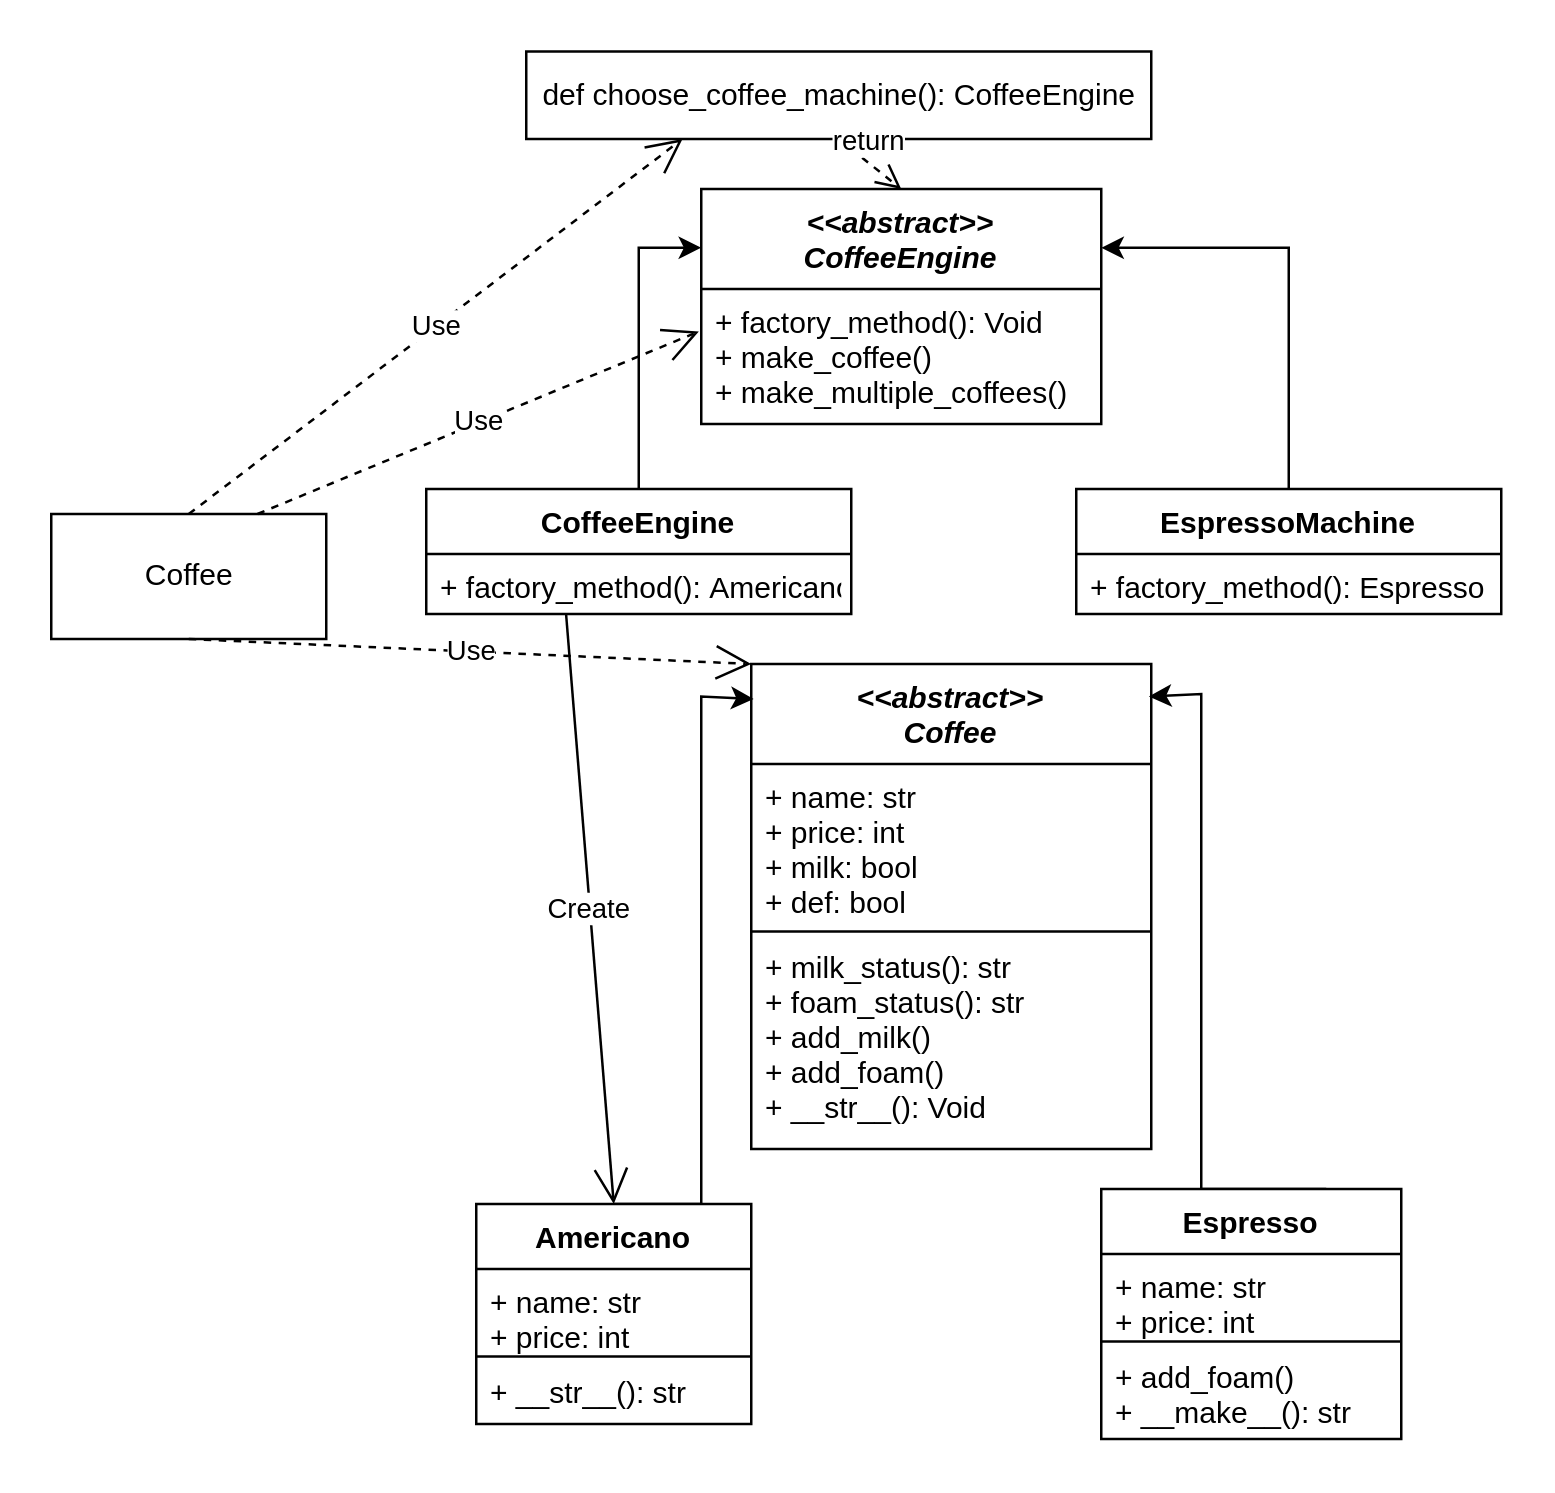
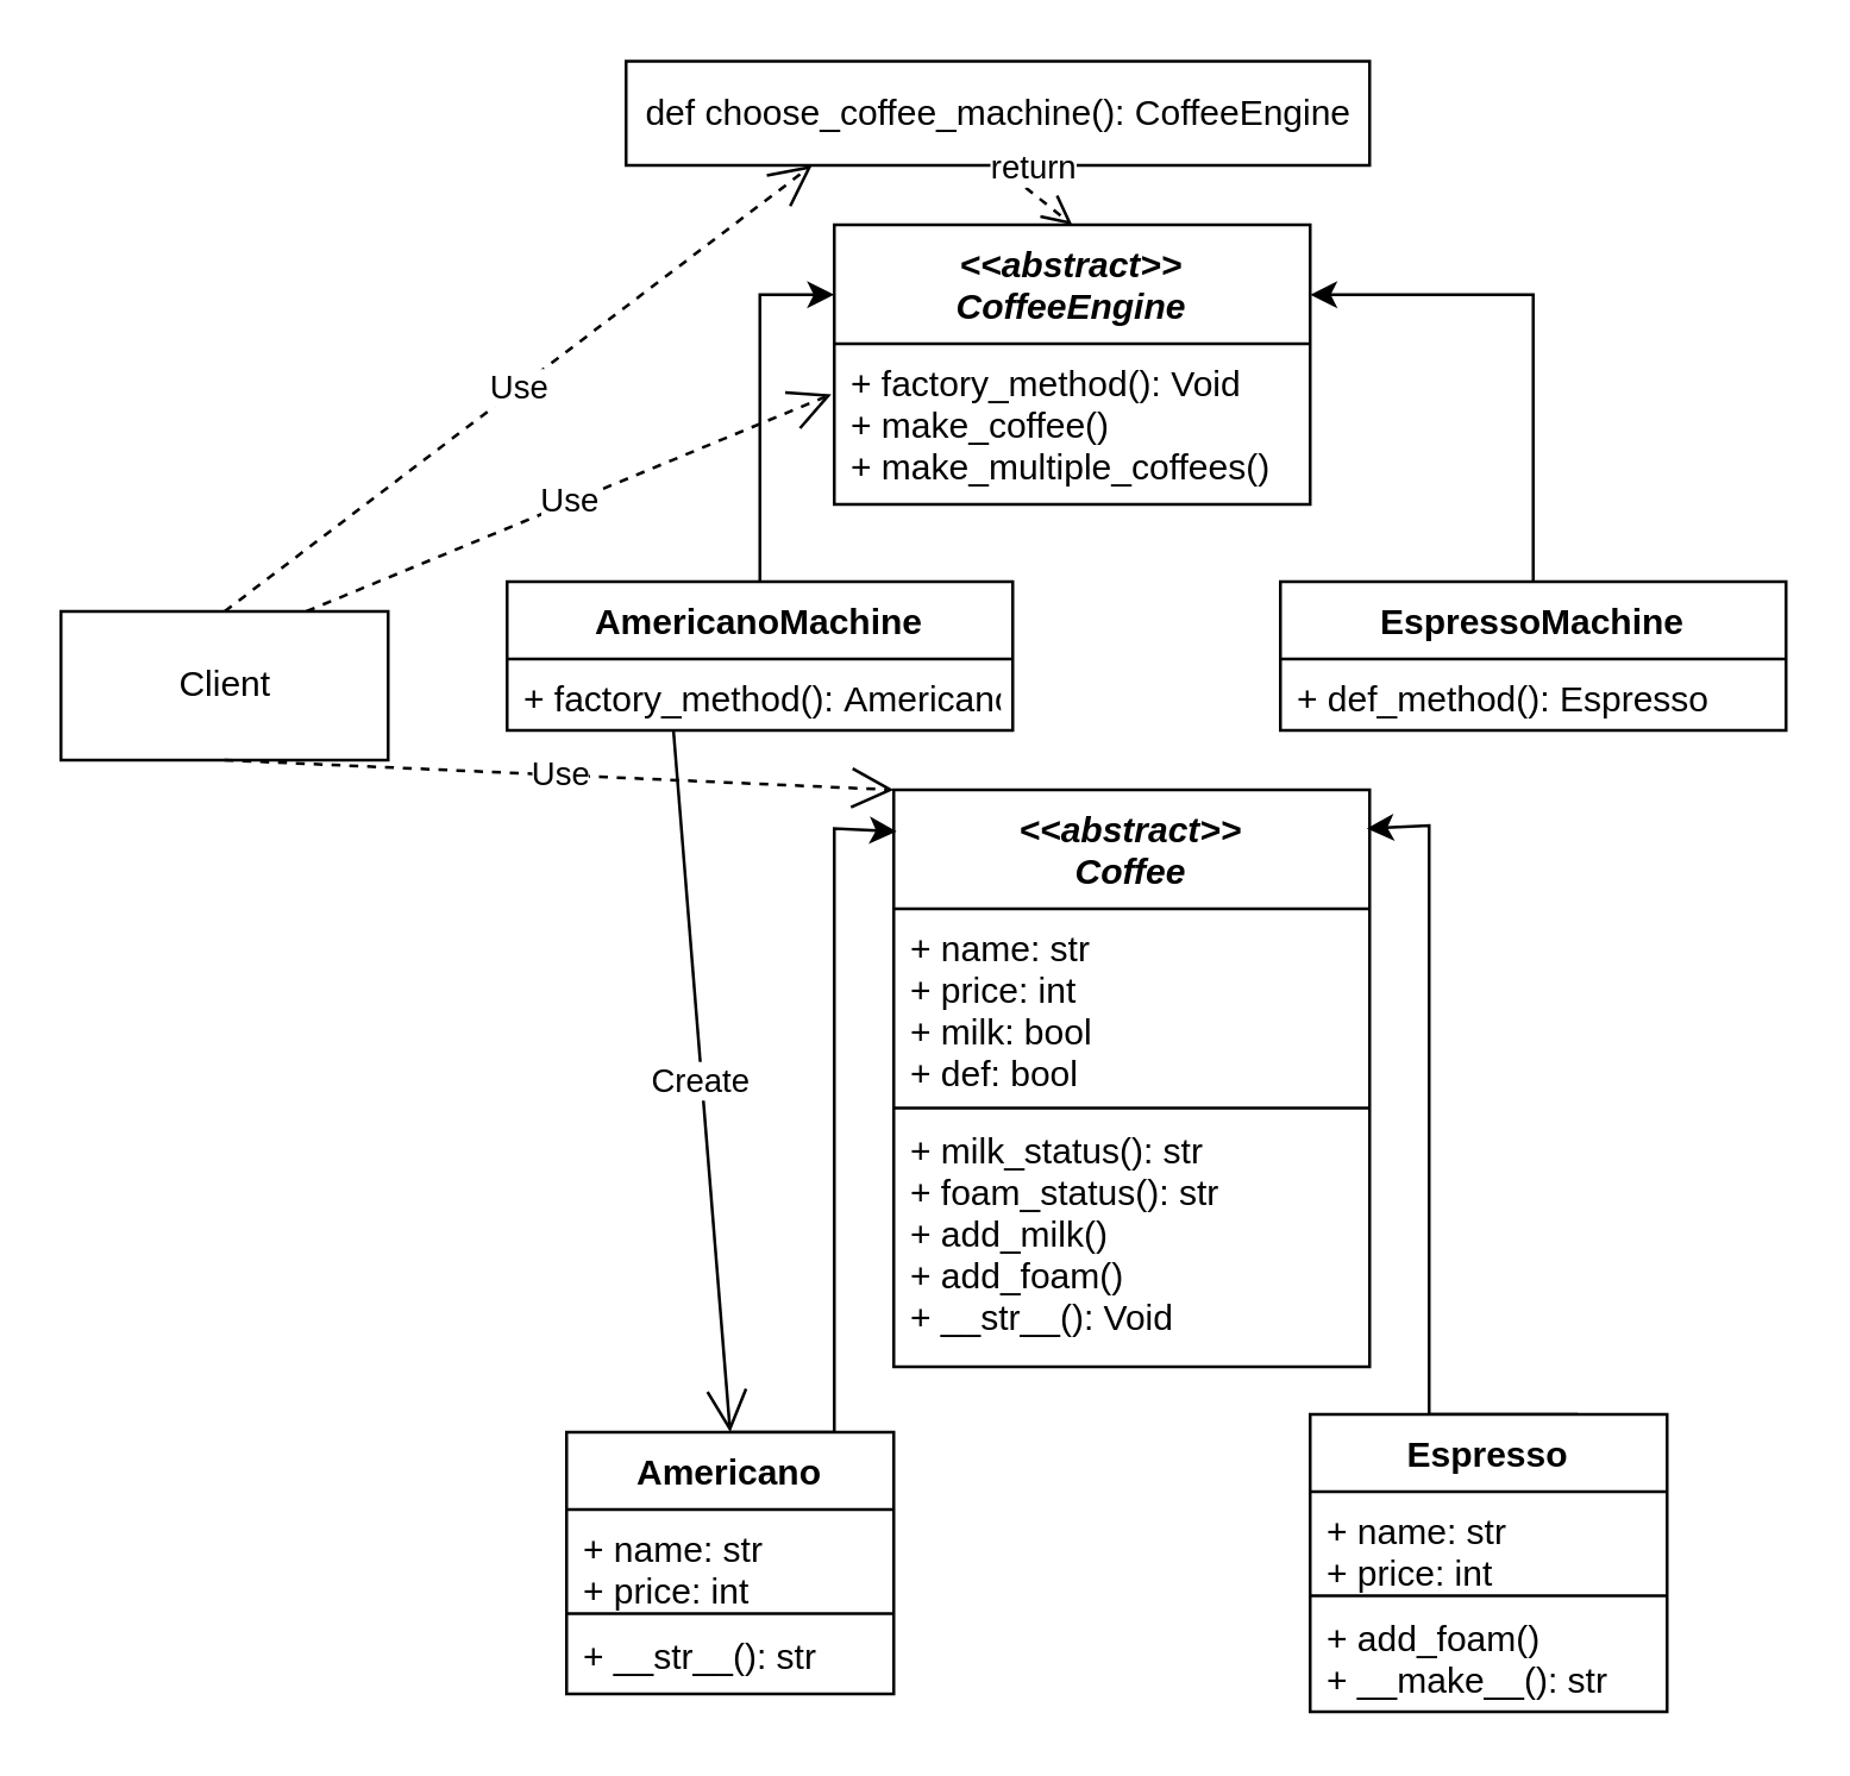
  <mxCell id="0" />
  <mxCell id="1" parent="0" />
  <mxCell id="2" value="&lt;&lt;abstract&gt;&gt;&#10;Coffee" style="swimlane;fontStyle=3;align=center;verticalAlign=top;childLayout=stackLayout;horizontal=1;startSize=40;horizontalStack=0;resizeParent=1;resizeParentMax=0;resizeLast=0;collapsible=1;marginBottom=0;" vertex="1" parent="1"><mxGeometry x="300" y="265" width="160" height="194" as="geometry" /></mxCell>
  <mxCell id="3" value="+ name: str&#10;+ price: int&#10;+ milk: bool&#10;+ def: bool" style="text;strokeColor=none;fillColor=none;align=left;verticalAlign=top;spacingLeft=4;spacingRight=4;overflow=hidden;rotatable=0;points=[[0,0.5],[1,0.5]];portConstraint=eastwest;" vertex="1" parent="2"><mxGeometry y="40" width="160" height="66" as="geometry" /></mxCell>
  <mxCell id="4" value="" style="line;strokeWidth=1;fillColor=none;align=left;verticalAlign=middle;spacingTop=-1;spacingLeft=3;spacingRight=3;rotatable=0;labelPosition=right;points=[];portConstraint=eastwest;" vertex="1" parent="2"><mxGeometry y="106" width="160" height="2" as="geometry" /></mxCell>
  <mxCell id="5" value="+ milk_status(): str&#10;+ foam_status(): str&#10;+ add_milk()&#10;+ add_foam()&#10;+ __str__(): Void" style="text;strokeColor=none;fillColor=none;align=left;verticalAlign=top;spacingLeft=4;spacingRight=4;overflow=hidden;rotatable=0;points=[[0,0.5],[1,0.5]];portConstraint=eastwest;" vertex="1" parent="2"><mxGeometry y="108" width="160" height="86" as="geometry" /></mxCell>
  <mxCell id="6" style="edgeStyle=orthogonalEdgeStyle;rounded=0;orthogonalLoop=1;jettySize=auto;html=1;exitX=0.5;exitY=0;exitDx=0;exitDy=0;entryX=0.006;entryY=0.072;entryDx=0;entryDy=0;entryPerimeter=0;" edge="1" parent="1" source="7" target="2"><mxGeometry relative="1" as="geometry"><Array as="points"><mxPoint x="280" y="481" /><mxPoint x="280" y="278" /></Array></mxGeometry></mxCell>
  <mxCell id="7" value="Americano" style="swimlane;fontStyle=1;align=center;verticalAlign=top;childLayout=stackLayout;horizontal=1;startSize=26;horizontalStack=0;resizeParent=1;resizeParentMax=0;resizeLast=0;collapsible=1;marginBottom=0;" vertex="1" parent="1"><mxGeometry x="190" y="481" width="110" height="88" as="geometry" /></mxCell>
  <mxCell id="8" value="+ name: str&#10;+ price: int" style="text;strokeColor=none;fillColor=none;align=left;verticalAlign=top;spacingLeft=4;spacingRight=4;overflow=hidden;rotatable=0;points=[[0,0.5],[1,0.5]];portConstraint=eastwest;" vertex="1" parent="7"><mxGeometry y="26" width="110" height="34" as="geometry" /></mxCell>
  <mxCell id="9" value="" style="line;strokeWidth=1;fillColor=none;align=left;verticalAlign=middle;spacingTop=-1;spacingLeft=3;spacingRight=3;rotatable=0;labelPosition=right;points=[];portConstraint=eastwest;" vertex="1" parent="7"><mxGeometry y="60" width="110" height="2" as="geometry" /></mxCell>
  <mxCell id="10" value="+ __str__(): str" style="text;strokeColor=none;fillColor=none;align=left;verticalAlign=top;spacingLeft=4;spacingRight=4;overflow=hidden;rotatable=0;points=[[0,0.5],[1,0.5]];portConstraint=eastwest;" vertex="1" parent="7"><mxGeometry y="62" width="110" height="26" as="geometry" /></mxCell>
  <mxCell id="11" style="edgeStyle=orthogonalEdgeStyle;rounded=0;orthogonalLoop=1;jettySize=auto;html=1;exitX=0.75;exitY=0;exitDx=0;exitDy=0;entryX=0.994;entryY=0.067;entryDx=0;entryDy=0;entryPerimeter=0;" edge="1" parent="1" source="12" target="2"><mxGeometry relative="1" as="geometry"><Array as="points"><mxPoint x="480" y="475" /><mxPoint x="480" y="277" /></Array></mxGeometry></mxCell>
  <mxCell id="12" value="Espresso" style="swimlane;fontStyle=1;align=center;verticalAlign=top;childLayout=stackLayout;horizontal=1;startSize=26;horizontalStack=0;resizeParent=1;resizeParentMax=0;resizeLast=0;collapsible=1;marginBottom=0;" vertex="1" parent="1"><mxGeometry x="440" y="475" width="120" height="100" as="geometry" /></mxCell>
  <mxCell id="13" value="+ name: str&#10;+ price: int" style="text;strokeColor=none;fillColor=none;align=left;verticalAlign=top;spacingLeft=4;spacingRight=4;overflow=hidden;rotatable=0;points=[[0,0.5],[1,0.5]];portConstraint=eastwest;" vertex="1" parent="12"><mxGeometry y="26" width="120" height="34" as="geometry" /></mxCell>
  <mxCell id="14" value="" style="line;strokeWidth=1;fillColor=none;align=left;verticalAlign=middle;spacingTop=-1;spacingLeft=3;spacingRight=3;rotatable=0;labelPosition=right;points=[];portConstraint=eastwest;" vertex="1" parent="12"><mxGeometry y="60" width="120" height="2" as="geometry" /></mxCell>
  <mxCell id="15" value="+ add_foam()&#10;+ __make__(): str" style="text;strokeColor=none;fillColor=none;align=left;verticalAlign=top;spacingLeft=4;spacingRight=4;overflow=hidden;rotatable=0;points=[[0,0.5],[1,0.5]];portConstraint=eastwest;" vertex="1" parent="12"><mxGeometry y="62" width="120" height="38" as="geometry" /></mxCell>
  <mxCell id="16" value="&lt;&lt;abstract&gt;&gt;&#10;CoffeeEngine" style="swimlane;fontStyle=3;align=center;verticalAlign=top;childLayout=stackLayout;horizontal=1;startSize=40;horizontalStack=0;resizeParent=1;resizeParentMax=0;resizeLast=0;collapsible=1;marginBottom=0;" vertex="1" parent="1"><mxGeometry x="280" y="75" width="160" height="94" as="geometry" /></mxCell>
  <mxCell id="17" value="+ factory_method(): Void&#10;+ make_coffee()&#10;+ make_multiple_coffees()&#10;" style="text;strokeColor=none;fillColor=none;align=left;verticalAlign=top;spacingLeft=4;spacingRight=4;overflow=hidden;rotatable=0;points=[[0,0.5],[1,0.5]];portConstraint=eastwest;" vertex="1" parent="16"><mxGeometry y="40" width="160" height="54" as="geometry" /></mxCell>
  <mxCell id="18" style="edgeStyle=orthogonalEdgeStyle;rounded=0;orthogonalLoop=1;jettySize=auto;html=1;exitX=0.5;exitY=0;exitDx=0;exitDy=0;entryX=0;entryY=0.25;entryDx=0;entryDy=0;" edge="1" parent="1" source="19" target="16"><mxGeometry relative="1" as="geometry" /></mxCell>
- <mxCell id="19" value="CoffeeEngine" style="swimlane;fontStyle=1;align=center;verticalAlign=top;childLayout=stackLayout;horizontal=1;startSize=26;horizontalStack=0;resizeParent=1;resizeParentMax=0;resizeLast=0;collapsible=1;marginBottom=0;" vertex="1" parent="1"><mxGeometry x="170" y="195" width="170" height="50" as="geometry" /></mxCell>
+ <mxCell id="19" value="AmericanoMachine" style="swimlane;fontStyle=1;align=center;verticalAlign=top;childLayout=stackLayout;horizontal=1;startSize=26;horizontalStack=0;resizeParent=1;resizeParentMax=0;resizeLast=0;collapsible=1;marginBottom=0;" vertex="1" parent="1"><mxGeometry x="170" y="195" width="170" height="50" as="geometry" /></mxCell>
  <mxCell id="20" value="+ factory_method(): Americano&#10;" style="text;strokeColor=none;fillColor=none;align=left;verticalAlign=top;spacingLeft=4;spacingRight=4;overflow=hidden;rotatable=0;points=[[0,0.5],[1,0.5]];portConstraint=eastwest;" vertex="1" parent="19"><mxGeometry y="26" width="170" height="24" as="geometry" /></mxCell>
  <mxCell id="21" style="edgeStyle=orthogonalEdgeStyle;rounded=0;orthogonalLoop=1;jettySize=auto;html=1;exitX=0.5;exitY=0;exitDx=0;exitDy=0;entryX=1;entryY=0.25;entryDx=0;entryDy=0;" edge="1" parent="1" source="22" target="16"><mxGeometry relative="1" as="geometry" /></mxCell>
  <mxCell id="22" value="EspressoMachine" style="swimlane;fontStyle=1;align=center;verticalAlign=top;childLayout=stackLayout;horizontal=1;startSize=26;horizontalStack=0;resizeParent=1;resizeParentMax=0;resizeLast=0;collapsible=1;marginBottom=0;" vertex="1" parent="1"><mxGeometry x="430" y="195" width="170" height="50" as="geometry" /></mxCell>
- <mxCell id="23" value="+ factory_method(): Espresso&#10;" style="text;strokeColor=none;fillColor=none;align=left;verticalAlign=top;spacingLeft=4;spacingRight=4;overflow=hidden;rotatable=0;points=[[0,0.5],[1,0.5]];portConstraint=eastwest;" vertex="1" parent="22"><mxGeometry y="26" width="170" height="24" as="geometry" /></mxCell>
+ <mxCell id="23" value="+ def_method(): Espresso&#10;" style="text;strokeColor=none;fillColor=none;align=left;verticalAlign=top;spacingLeft=4;spacingRight=4;overflow=hidden;rotatable=0;points=[[0,0.5],[1,0.5]];portConstraint=eastwest;" vertex="1" parent="22"><mxGeometry y="26" width="170" height="24" as="geometry" /></mxCell>
  <mxCell id="24" value="def choose_coffee_machine(): CoffeeEngine" style="html=1;" vertex="1" parent="1"><mxGeometry x="210" y="20" width="250" height="35" as="geometry" /></mxCell>
  <mxCell id="25" value="Create" style="endArrow=open;endSize=12;dashed=0;html=1;exitX=0.329;exitY=1;exitDx=0;exitDy=0;exitPerimeter=0;entryX=0.5;entryY=0;entryDx=0;entryDy=0;" edge="1" parent="1" source="20" target="7"><mxGeometry width="160" relative="1" as="geometry"><mxPoint x="110" y="325" as="sourcePoint" /><mxPoint x="270" y="325" as="targetPoint" /></mxGeometry></mxCell>
  <mxCell id="26" value="return" style="html=1;verticalAlign=bottom;endArrow=open;dashed=1;endSize=8;exitX=0.5;exitY=1;exitDx=0;exitDy=0;entryX=0.5;entryY=0;entryDx=0;entryDy=0;" edge="1" parent="1" source="24" target="16"><mxGeometry relative="1" as="geometry"><mxPoint x="440" y="235" as="sourcePoint" /><mxPoint x="360" y="235" as="targetPoint" /></mxGeometry></mxCell>
- <mxCell id="27" value="Coffee" style="html=1;" vertex="1" parent="1"><mxGeometry x="20" y="205" width="110" height="50" as="geometry" /></mxCell>
+ <mxCell id="27" value="Client" style="html=1;" vertex="1" parent="1"><mxGeometry x="20" y="205" width="110" height="50" as="geometry" /></mxCell>
  <mxCell id="28" value="Use" style="endArrow=open;endSize=12;dashed=1;html=1;exitX=0.5;exitY=0;exitDx=0;exitDy=0;entryX=0.25;entryY=1;entryDx=0;entryDy=0;" edge="1" parent="1" source="27" target="24"><mxGeometry width="160" relative="1" as="geometry"><mxPoint x="60" y="165" as="sourcePoint" /><mxPoint x="220" y="165" as="targetPoint" /></mxGeometry></mxCell>
  <mxCell id="29" value="Use" style="endArrow=open;endSize=12;dashed=1;html=1;exitX=0.5;exitY=0;exitDx=0;exitDy=0;entryX=-0.006;entryY=0.315;entryDx=0;entryDy=0;entryPerimeter=0;" edge="1" parent="1" target="17"><mxGeometry width="160" relative="1" as="geometry"><mxPoint x="102.5" y="205" as="sourcePoint" /><mxPoint x="300" y="20" as="targetPoint" /></mxGeometry></mxCell>
  <mxCell id="30" value="Use" style="endArrow=open;endSize=12;dashed=1;html=1;exitX=0.5;exitY=1;exitDx=0;exitDy=0;entryX=0;entryY=0;entryDx=0;entryDy=0;" edge="1" parent="1" source="27" target="2"><mxGeometry width="160" relative="1" as="geometry"><mxPoint x="20" y="431.99" as="sourcePoint" /><mxPoint x="196.54" y="355" as="targetPoint" /></mxGeometry></mxCell>
